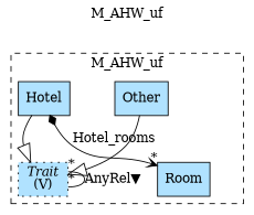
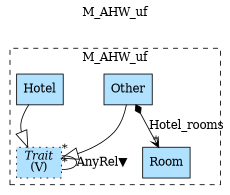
  digraph {
    label=M_AHW_uf
    labelfontsize=12
    labelloc=tl
    node [fillcolor=lightskyblue1 shape=record style=filled]
    edge [arrowhead=onormal]
    n1 [label=<{<I>Trait</I><br/>(V)}> style="filled,dotted"]
    n2 [label=Other]
    n3 [label=Room]
    n4 [label=Hotel]
    subgraph cluster_1 {
      style=dashed
      n1
      n2
      n3
      n4
    }
    n1 -> n1 [dir=none headlabel="*" label="AnyRel▼" taillabel="*" arrowhead=""]
    n2 -> n1 [arrowsize=2.0]
    n4 -> n1 [arrowsize=2.0]
-   n4 -> n3 [arrowhead=vee arrowtail=diamond dir=both headlabel="*" label=Hotel_rooms]
+   n2 -> n3 [arrowhead=vee arrowtail=diamond dir=both headlabel="*" label=Hotel_rooms]
  }
